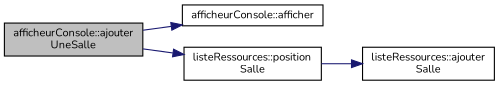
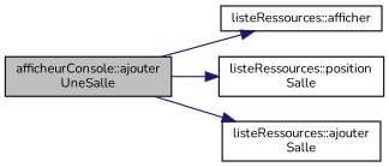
  digraph {
    fontname=Nunito
    rankdir=LR
    node [color=black fillcolor=white fontname=Nunito fontsize=10 shape=record style=filled]
    edge [color=midnightblue fontname=Nunito fontsize=10 labelfontname=Helvetica labelfontsize=10 style=solid]
    n1 [fillcolor=grey75 fontcolor=black height=0.2 label="afficheurConsole::ajouter\lUneSalle" width=0.4]
-   n2 [height=0.2 label="afficheurConsole::afficher" width=0.4]
+   n2 [height=0.2 label="listeRessources::afficher" width=0.4]
    n3 [height=0.2 label="listeRessources::position\lSalle" width=0.4]
    n4 [height=0.2 label="listeRessources::ajouter\lSalle" width=0.4]
    n1 -> n2
    n1 -> n3
-   n3 -> n4
+   n1 -> n4
  }
